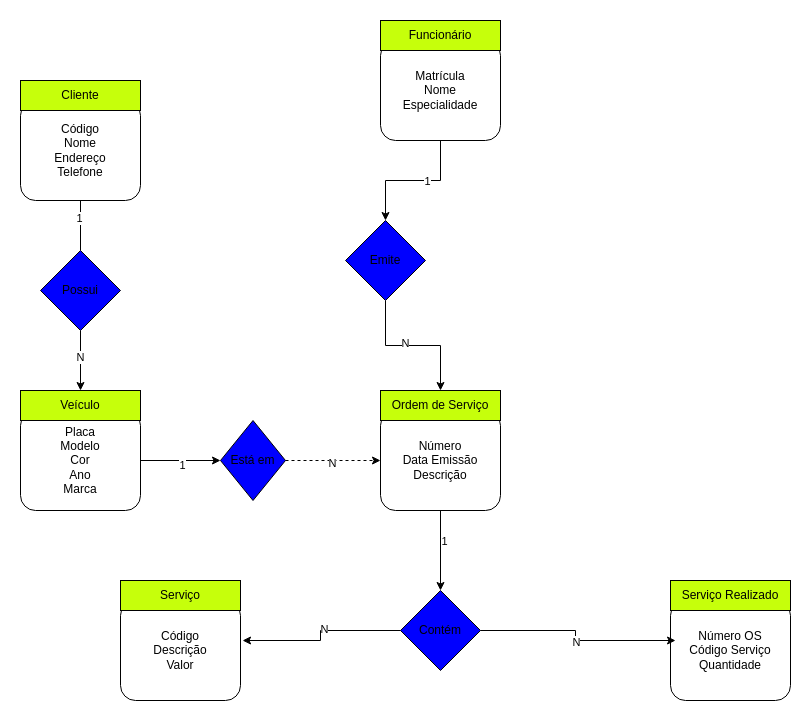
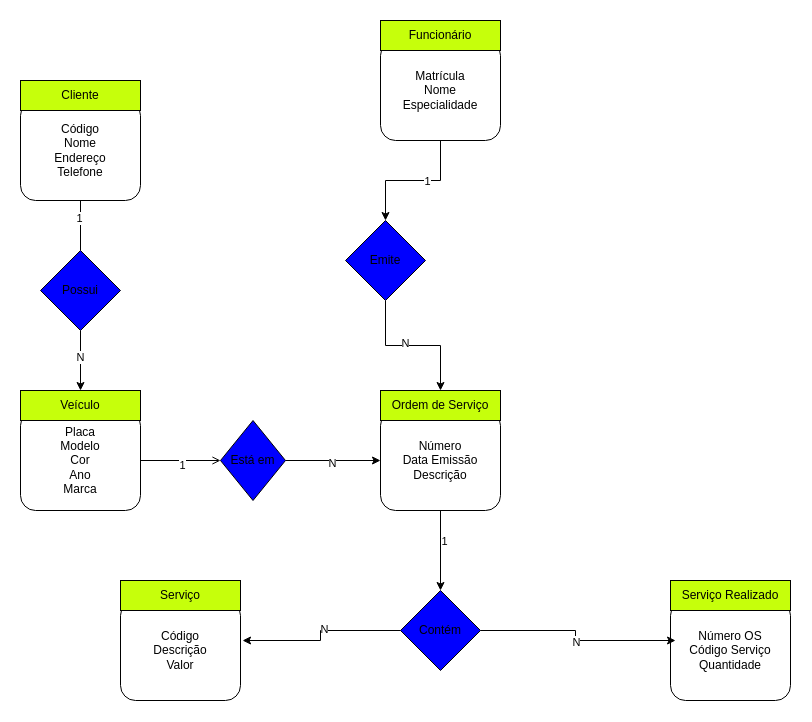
  <mxCell id="0" />
  <mxCell id="1" parent="0" />
  <mxCell id="2" style="edgeStyle=orthogonalEdgeStyle;rounded=0;orthogonalLoop=1;jettySize=auto;html=1;endArrow=none;" edge="1" parent="1" source="4" target="24"><mxGeometry relative="1" as="geometry" /></mxCell>
  <mxCell id="3" value="1" style="edgeLabel;html=1;align=center;verticalAlign=middle;resizable=0;points=[];" vertex="1" connectable="0" parent="2"><mxGeometry x="-0.333" y="-2" relative="1" as="geometry"><mxPoint as="offset" /></mxGeometry></mxCell>
  <mxCell id="4" value="Código&lt;div&gt;Nome&lt;/div&gt;&lt;div&gt;Endereço&lt;/div&gt;&lt;div&gt;Telefone&lt;/div&gt;" style="rounded=1;whiteSpace=wrap;html=1;" vertex="1" parent="1"><mxGeometry x="20" y="100" width="120" height="100" as="geometry" /></mxCell>
  <mxCell id="5" value="Cliente" style="rounded=0;whiteSpace=wrap;html=1;fillColor=#C6FF0B;" vertex="1" parent="1"><mxGeometry x="20" y="80" width="120" height="30" as="geometry" /></mxCell>
  <mxCell id="6" style="edgeStyle=orthogonalEdgeStyle;rounded=0;orthogonalLoop=1;jettySize=auto;html=1;" edge="1" parent="1" source="8" target="30"><mxGeometry relative="1" as="geometry" /></mxCell>
  <mxCell id="7" value="1" style="edgeLabel;html=1;align=center;verticalAlign=middle;resizable=0;points=[];" vertex="1" connectable="0" parent="6"><mxGeometry x="-0.2" relative="1" as="geometry"><mxPoint as="offset" /></mxGeometry></mxCell>
  <mxCell id="8" value="Matrícula&lt;div&gt;Nome&lt;/div&gt;&lt;div&gt;Especialidade&lt;/div&gt;" style="rounded=1;whiteSpace=wrap;html=1;" vertex="1" parent="1"><mxGeometry x="380" y="40" width="120" height="100" as="geometry" /></mxCell>
  <mxCell id="9" value="Funcionário" style="rounded=0;whiteSpace=wrap;html=1;fillColor=#C6FF0B;" vertex="1" parent="1"><mxGeometry x="380" y="20" width="120" height="30" as="geometry" /></mxCell>
- <mxCell id="10" style="edgeStyle=orthogonalEdgeStyle;rounded=0;orthogonalLoop=1;jettySize=auto;html=1;" edge="1" parent="1" source="12" target="27"><mxGeometry relative="1" as="geometry" /></mxCell>
+ <mxCell id="10" style="edgeStyle=orthogonalEdgeStyle;rounded=0;orthogonalLoop=1;jettySize=auto;html=1;endArrow=open;" edge="1" parent="1" source="12" target="27"><mxGeometry relative="1" as="geometry" /></mxCell>
  <mxCell id="11" value="1" style="edgeLabel;html=1;align=center;verticalAlign=middle;resizable=0;points=[];" vertex="1" connectable="0" parent="10"><mxGeometry x="0.025" y="-4" relative="1" as="geometry"><mxPoint as="offset" /></mxGeometry></mxCell>
  <mxCell id="12" value="Placa&lt;div&gt;Modelo&lt;/div&gt;&lt;div&gt;Cor&lt;/div&gt;&lt;div&gt;Ano&lt;/div&gt;&lt;div&gt;Marca&lt;/div&gt;" style="rounded=1;whiteSpace=wrap;html=1;" vertex="1" parent="1"><mxGeometry x="20" y="410" width="120" height="100" as="geometry" /></mxCell>
  <mxCell id="13" value="Veículo" style="rounded=0;whiteSpace=wrap;html=1;fillColor=#C6FF0B;" vertex="1" parent="1"><mxGeometry x="20" y="390" width="120" height="30" as="geometry" /></mxCell>
  <mxCell id="14" value="Código&lt;div&gt;Descrição&lt;/div&gt;&lt;div&gt;Valor&lt;/div&gt;" style="rounded=1;whiteSpace=wrap;html=1;" vertex="1" parent="1"><mxGeometry x="120" y="600" width="120" height="100" as="geometry" /></mxCell>
  <mxCell id="15" value="Serviço" style="rounded=0;whiteSpace=wrap;html=1;fillColor=#C6FF0B;" vertex="1" parent="1"><mxGeometry x="120" y="580" width="120" height="30" as="geometry" /></mxCell>
  <mxCell id="16" style="edgeStyle=orthogonalEdgeStyle;rounded=0;orthogonalLoop=1;jettySize=auto;html=1;" edge="1" parent="1" source="18" target="31"><mxGeometry relative="1" as="geometry" /></mxCell>
  <mxCell id="17" value="1" style="edgeLabel;html=1;align=center;verticalAlign=middle;resizable=0;points=[];" vertex="1" connectable="0" parent="16"><mxGeometry x="-0.25" y="3" relative="1" as="geometry"><mxPoint as="offset" /></mxGeometry></mxCell>
  <mxCell id="18" value="Número&lt;div&gt;Data Emissão&lt;/div&gt;&lt;div&gt;Descrição&lt;/div&gt;" style="rounded=1;whiteSpace=wrap;html=1;" vertex="1" parent="1"><mxGeometry x="380" y="410" width="120" height="100" as="geometry" /></mxCell>
  <mxCell id="19" value="Ordem de Serviço" style="rounded=0;whiteSpace=wrap;html=1;fillColor=#C6FF0B;" vertex="1" parent="1"><mxGeometry x="380" y="390" width="120" height="30" as="geometry" /></mxCell>
  <mxCell id="20" value="Número OS&lt;div&gt;Código Serviço&lt;/div&gt;&lt;div&gt;Quantidade&lt;/div&gt;" style="rounded=1;whiteSpace=wrap;html=1;" vertex="1" parent="1"><mxGeometry x="670" y="600" width="120" height="100" as="geometry" /></mxCell>
  <mxCell id="21" value="Serviço Realizado" style="rounded=0;whiteSpace=wrap;html=1;fillColor=#C6FF0B;" vertex="1" parent="1"><mxGeometry x="670" y="580" width="120" height="30" as="geometry" /></mxCell>
  <mxCell id="22" style="edgeStyle=orthogonalEdgeStyle;rounded=0;orthogonalLoop=1;jettySize=auto;html=1;entryX=0.5;entryY=0;entryDx=0;entryDy=0;" edge="1" parent="1" source="24" target="13"><mxGeometry relative="1" as="geometry" /></mxCell>
  <mxCell id="23" value="N" style="edgeLabel;html=1;align=center;verticalAlign=middle;resizable=0;points=[];" vertex="1" connectable="0" parent="22"><mxGeometry x="-0.12" y="-1" relative="1" as="geometry"><mxPoint as="offset" /></mxGeometry></mxCell>
  <mxCell id="24" value="Possui" style="rhombus;whiteSpace=wrap;html=1;fillColor=#0000FF;" vertex="1" parent="1"><mxGeometry x="40" y="250" width="80" height="80" as="geometry" /></mxCell>
- <mxCell id="25" style="edgeStyle=orthogonalEdgeStyle;rounded=0;orthogonalLoop=1;jettySize=auto;html=1;dashed=1;" edge="1" parent="1" source="27" target="18"><mxGeometry relative="1" as="geometry" /></mxCell>
+ <mxCell id="25" style="edgeStyle=orthogonalEdgeStyle;rounded=0;orthogonalLoop=1;jettySize=auto;html=1;" edge="1" parent="1" source="27" target="18"><mxGeometry relative="1" as="geometry" /></mxCell>
  <mxCell id="26" value="N" style="edgeLabel;html=1;align=center;verticalAlign=middle;resizable=0;points=[];" vertex="1" connectable="0" parent="25"><mxGeometry x="-0.033" y="-2" relative="1" as="geometry"><mxPoint as="offset" /></mxGeometry></mxCell>
  <mxCell id="27" value="Está em" style="rhombus;whiteSpace=wrap;html=1;fillColor=#0000FF;" vertex="1" parent="1"><mxGeometry x="220" y="420" width="65" height="80" as="geometry" /></mxCell>
  <mxCell id="28" style="edgeStyle=orthogonalEdgeStyle;rounded=0;orthogonalLoop=1;jettySize=auto;html=1;" edge="1" parent="1" source="30" target="19"><mxGeometry relative="1" as="geometry" /></mxCell>
  <mxCell id="29" value="N" style="edgeLabel;html=1;align=center;verticalAlign=middle;resizable=0;points=[];" vertex="1" connectable="0" parent="28"><mxGeometry x="-0.111" y="3" relative="1" as="geometry"><mxPoint as="offset" /></mxGeometry></mxCell>
  <mxCell id="30" value="Emite" style="rhombus;whiteSpace=wrap;html=1;fillColor=#0000FF;" vertex="1" parent="1"><mxGeometry x="345" y="220" width="80" height="80" as="geometry" /></mxCell>
  <mxCell id="31" value="Contém" style="rhombus;whiteSpace=wrap;html=1;fillColor=#0000FF;" vertex="1" parent="1"><mxGeometry x="400" y="590" width="80" height="80" as="geometry" /></mxCell>
  <mxCell id="32" style="edgeStyle=orthogonalEdgeStyle;rounded=0;orthogonalLoop=1;jettySize=auto;html=1;entryX=0.042;entryY=0.4;entryDx=0;entryDy=0;entryPerimeter=0;" edge="1" parent="1" source="31" target="20"><mxGeometry relative="1" as="geometry" /></mxCell>
  <mxCell id="33" value="N" style="edgeLabel;html=1;align=center;verticalAlign=middle;resizable=0;points=[];" vertex="1" connectable="0" parent="32"><mxGeometry x="0.025" y="-1" relative="1" as="geometry"><mxPoint as="offset" /></mxGeometry></mxCell>
  <mxCell id="34" style="edgeStyle=orthogonalEdgeStyle;rounded=0;orthogonalLoop=1;jettySize=auto;html=1;entryX=1.017;entryY=0.4;entryDx=0;entryDy=0;entryPerimeter=0;" edge="1" parent="1" source="31" target="14"><mxGeometry relative="1" as="geometry" /></mxCell>
  <mxCell id="35" value="N" style="edgeLabel;html=1;align=center;verticalAlign=middle;resizable=0;points=[];" vertex="1" connectable="0" parent="34"><mxGeometry x="-0.088" y="-2" relative="1" as="geometry"><mxPoint as="offset" /></mxGeometry></mxCell>
